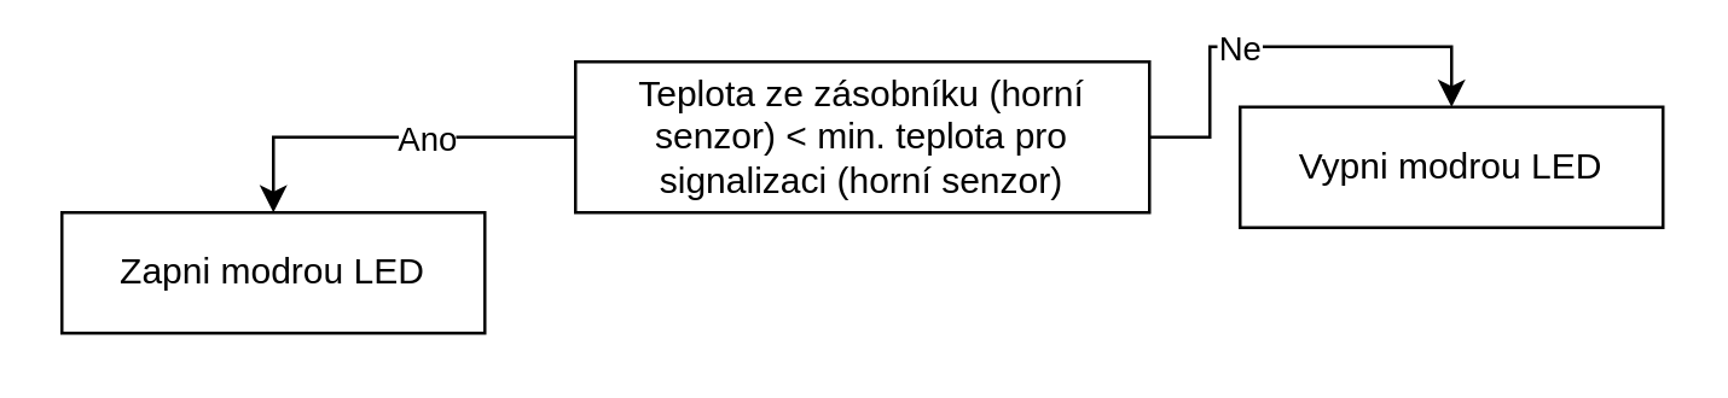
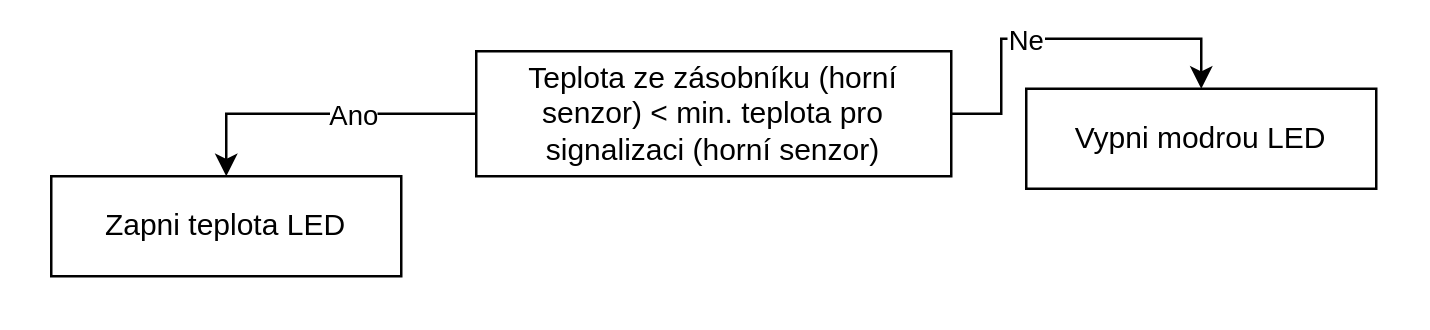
  <mxCell id="0" />
  <mxCell id="1" parent="0" />
  <mxCell id="2" style="edgeStyle=orthogonalEdgeStyle;rounded=0;orthogonalLoop=1;jettySize=auto;html=1;entryX=0.5;entryY=0;entryDx=0;entryDy=0;" parent="1" source="6" target="7" edge="1"><mxGeometry relative="1" as="geometry" /></mxCell>
  <mxCell id="3" value="Ano" style="edgeLabel;html=1;align=center;verticalAlign=middle;resizable=0;points=[];" parent="2" vertex="1" connectable="0"><mxGeometry x="-0.396" y="-1" relative="1" as="geometry"><mxPoint x="-12" y="1" as="offset" /></mxGeometry></mxCell>
  <mxCell id="4" style="edgeStyle=orthogonalEdgeStyle;rounded=0;orthogonalLoop=1;jettySize=auto;html=1;entryX=0.5;entryY=0;entryDx=0;entryDy=0;" parent="1" source="6" target="8" edge="1"><mxGeometry relative="1" as="geometry" /></mxCell>
  <mxCell id="5" value="Ne" style="edgeLabel;html=1;align=center;verticalAlign=middle;resizable=0;points=[];" parent="4" vertex="1" connectable="0"><mxGeometry x="-0.273" y="1" relative="1" as="geometry"><mxPoint x="4" y="1" as="offset" /></mxGeometry></mxCell>
  <mxCell id="6" value="Teplota ze zásobníku (horní senzor) &amp;lt; min. teplota pro signalizaci (horní senzor)" style="rounded=0;whiteSpace=wrap;html=1;" parent="1" vertex="1"><mxGeometry x="190" y="20" width="190" height="50" as="geometry" /></mxCell>
- <mxCell id="7" value="Zapni modrou LED" style="rounded=0;whiteSpace=wrap;html=1;" parent="1" vertex="1"><mxGeometry x="20" y="70" width="140" height="40" as="geometry" /></mxCell>
+ <mxCell id="7" value="Zapni teplota LED" style="rounded=0;whiteSpace=wrap;html=1;" parent="1" vertex="1"><mxGeometry x="20" y="70" width="140" height="40" as="geometry" /></mxCell>
  <mxCell id="8" value="Vypni modrou LED" style="rounded=0;whiteSpace=wrap;html=1;" parent="1" vertex="1"><mxGeometry x="410" y="35" width="140" height="40" as="geometry" /></mxCell>
